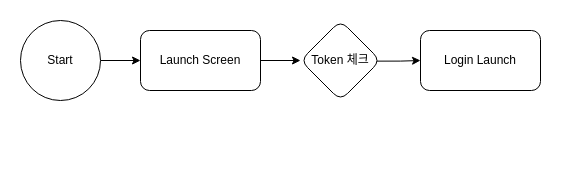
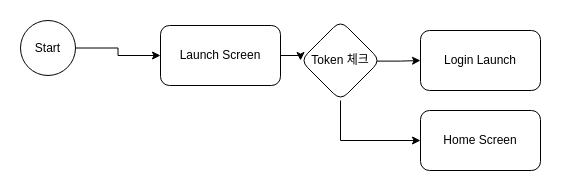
  <mxCell id="0" />
  <mxCell id="1" parent="0" />
  <mxCell id="2" style="edgeStyle=orthogonalEdgeStyle;rounded=0;orthogonalLoop=1;jettySize=auto;html=1;" edge="1" parent="1" source="3" target="5"><mxGeometry relative="1" as="geometry" /></mxCell>
- <mxCell id="3" value="Start" style="ellipse;whiteSpace=wrap;html=1;aspect=fixed;" vertex="1" parent="1"><mxGeometry x="20" y="20" width="80" height="80" as="geometry" /></mxCell>
+ <mxCell id="3" value="Start" style="ellipse;whiteSpace=wrap;html=1;aspect=fixed;" vertex="1" parent="1"><mxGeometry x="20" y="20" width="55" height="55" as="geometry" /></mxCell>
  <mxCell id="4" style="edgeStyle=orthogonalEdgeStyle;rounded=0;orthogonalLoop=1;jettySize=auto;html=1;" edge="1" parent="1" source="5" target="10"><mxGeometry relative="1" as="geometry" /></mxCell>
- <mxCell id="5" value="Launch Screen" style="rounded=1;whiteSpace=wrap;html=1;" vertex="1" parent="1"><mxGeometry x="140" y="30" width="120" height="60" as="geometry" /></mxCell>
+ <mxCell id="5" value="Launch Screen" style="rounded=1;whiteSpace=wrap;html=1;" vertex="1" parent="1"><mxGeometry x="160" y="25" width="120" height="60" as="geometry" /></mxCell>
  <mxCell id="6" style="edgeStyle=orthogonalEdgeStyle;rounded=0;orthogonalLoop=1;jettySize=auto;html=1;exitX=0.955;exitY=0.508;exitDx=0;exitDy=0;exitPerimeter=0;" edge="1" parent="1" source="10" target="7"><mxGeometry relative="1" as="geometry" /></mxCell>
  <mxCell id="7" value="Login Launch" style="rounded=1;whiteSpace=wrap;html=1;" vertex="1" parent="1"><mxGeometry x="420" y="30" width="120" height="60" as="geometry" /></mxCell>
+ <mxCell id="8" value="Home Screen" style="rounded=1;whiteSpace=wrap;html=1;" vertex="1" parent="1"><mxGeometry x="420" y="110" width="120" height="60" as="geometry" /></mxCell>
+ <mxCell id="9" style="edgeStyle=orthogonalEdgeStyle;rounded=0;orthogonalLoop=1;jettySize=auto;html=1;" edge="1" parent="1" source="10" target="8"><mxGeometry relative="1" as="geometry"><Array as="points"><mxPoint x="340" y="140" /></Array></mxGeometry></mxCell>
  <mxCell id="10" value="Token 체크" style="rhombus;whiteSpace=wrap;html=1;rounded=1;" vertex="1" parent="1"><mxGeometry x="300" y="20" width="80" height="80" as="geometry" /></mxCell>
